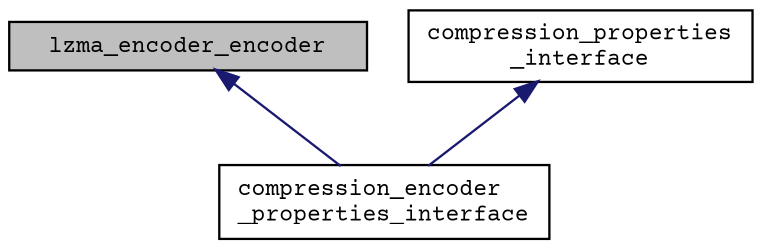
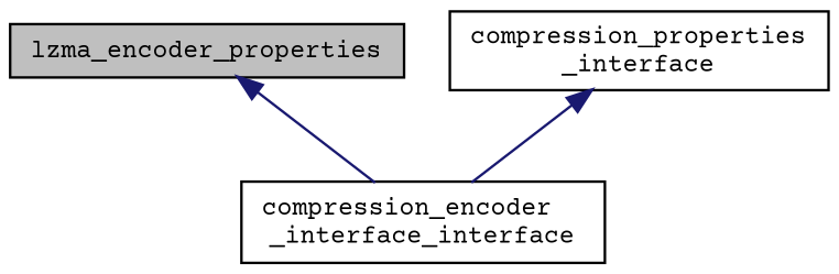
  digraph {
    fontname="Courier Prime"
    node [color=black fillcolor=white fontname="Courier Prime" fontsize=10 shape=record style=filled]
    edge [color=midnightblue dir=back fontname="Courier Prime" fontsize=10 labelfontname=Helvetica labelfontsize=10 style=solid]
-   n1 [fillcolor=grey75 fontcolor=black height=0.2 label=lzma_encoder_encoder width=0.4]
-   n2 [height=0.2 label="compression_encoder\l_properties_interface" width=0.4]
+   n1 [fillcolor=grey75 fontcolor=black height=0.2 label=lzma_encoder_properties width=0.4]
+   n2 [height=0.2 label="compression_encoder\l_interface_interface" width=0.4]
    n3 [height=0.2 label="compression_properties\l_interface" width=0.4]
    n1 -> n2
    n3 -> n2
  }
